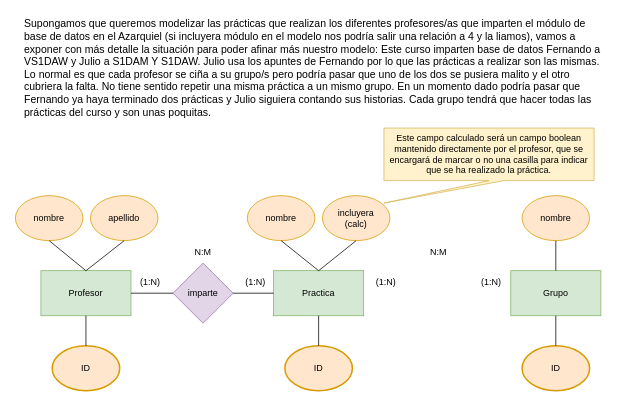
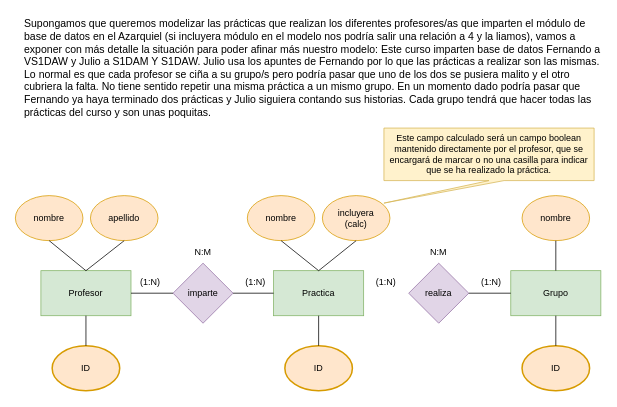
  <mxCell id="0" />
  <mxCell id="1" parent="0" />
  <mxCell id="2" value="Supongamos que queremos modelizar las prácticas que realizan los diferentes profesores/as que imparten el módulo de base de datos en el Azarquiel (si incluyera módulo en el modelo nos podría salir una relación a 4 y la liamos), vamos a exponer con más detalle la situación para poder afinar más nuestro modelo: Este curso imparten base de datos Fernando a VS1DAW y Julio a S1DAM Y S1DAW. Julio usa los apuntes de Fernando por lo que las prácticas a realizar son las mismas. Lo normal es que cada profesor se ciña a su grupo/s pero podría pasar que uno de los dos se pusiera malito y el otro cubriera la falta. No tiene sentido repetir una misma práctica a un mismo grupo. En un momento dado podría pasar que Fernando ya haya terminado dos prácticas y Julio siguiera contando sus historias. Cada grupo tendrá que hacer todas las prácticas del curso y son unas poquitas." style="text;html=1;strokeColor=none;fillColor=none;align=left;verticalAlign=middle;whiteSpace=wrap;rounded=0;fontSize=14;" parent="1" vertex="1"><mxGeometry x="30" y="20" width="770" height="140" as="geometry" /></mxCell>
  <mxCell id="3" value="Profesor" style="rounded=0;whiteSpace=wrap;html=1;fillColor=#d5e8d4;strokeColor=#82b366;" parent="1" vertex="1"><mxGeometry x="54" y="360" width="120" height="60" as="geometry" /></mxCell>
  <mxCell id="4" value="Practica" style="rounded=0;whiteSpace=wrap;html=1;fillColor=#d5e8d4;strokeColor=#82b366;" parent="1" vertex="1"><mxGeometry x="364" y="360" width="120" height="60" as="geometry" /></mxCell>
  <mxCell id="5" value="Grupo" style="rounded=0;whiteSpace=wrap;html=1;fillColor=#d5e8d4;strokeColor=#82b366;" parent="1" vertex="1"><mxGeometry x="680" y="360" width="120" height="60" as="geometry" /></mxCell>
  <mxCell id="6" value="imparte" style="rhombus;whiteSpace=wrap;html=1;fillColor=#e1d5e7;strokeColor=#9673a6;" parent="1" vertex="1"><mxGeometry x="230" y="350" width="80" height="80" as="geometry" /></mxCell>
+ <mxCell id="7" value="realiza" style="rhombus;whiteSpace=wrap;html=1;fillColor=#e1d5e7;strokeColor=#9673a6;" parent="1" vertex="1"><mxGeometry x="544" y="350" width="80" height="80" as="geometry" /></mxCell>
+ <mxCell id="8" value="" style="endArrow=none;html=1;rounded=0;entryX=0;entryY=0.5;entryDx=0;entryDy=0;exitX=1;exitY=0.5;exitDx=0;exitDy=0;" parent="1" source="7" target="5" edge="1"><mxGeometry width="50" height="50" relative="1" as="geometry"><mxPoint x="400" y="430" as="sourcePoint" /><mxPoint x="450" y="380" as="targetPoint" /></mxGeometry></mxCell>
  <mxCell id="9" value="" style="endArrow=none;html=1;rounded=0;exitX=1;exitY=0.5;exitDx=0;exitDy=0;entryX=0;entryY=0.5;entryDx=0;entryDy=0;" parent="1" source="6" target="4" edge="1"><mxGeometry width="50" height="50" relative="1" as="geometry"><mxPoint x="400" y="430" as="sourcePoint" /><mxPoint x="450" y="380" as="targetPoint" /></mxGeometry></mxCell>
  <mxCell id="10" value="" style="endArrow=none;html=1;rounded=0;exitX=1;exitY=0.5;exitDx=0;exitDy=0;entryX=0;entryY=0.5;entryDx=0;entryDy=0;" parent="1" source="3" target="6" edge="1"><mxGeometry width="50" height="50" relative="1" as="geometry"><mxPoint x="400" y="430" as="sourcePoint" /><mxPoint x="230" y="390" as="targetPoint" /></mxGeometry></mxCell>
  <mxCell id="11" value="ID" style="ellipse;whiteSpace=wrap;html=1;strokeWidth=2;fillColor=#ffe6cc;strokeColor=#d79b00;" parent="1" vertex="1"><mxGeometry x="695" y="460" width="90" height="60" as="geometry" /></mxCell>
  <mxCell id="12" value="ID" style="ellipse;whiteSpace=wrap;html=1;strokeWidth=2;fillColor=#ffe6cc;strokeColor=#d79b00;" parent="1" vertex="1"><mxGeometry x="69" y="460" width="90" height="60" as="geometry" /></mxCell>
  <mxCell id="13" value="ID" style="ellipse;whiteSpace=wrap;html=1;strokeWidth=2;fillColor=#ffe6cc;strokeColor=#d79b00;" parent="1" vertex="1"><mxGeometry x="379" y="460" width="90" height="60" as="geometry" /></mxCell>
  <mxCell id="14" value="nombre" style="ellipse;whiteSpace=wrap;html=1;fillColor=#ffe6cc;strokeColor=#d79b00;" parent="1" vertex="1"><mxGeometry x="695" y="260" width="90" height="60" as="geometry" /></mxCell>
  <mxCell id="15" value="nombre" style="ellipse;whiteSpace=wrap;html=1;fillColor=#ffe6cc;strokeColor=#d79b00;" parent="1" vertex="1"><mxGeometry x="329" y="260" width="90" height="60" as="geometry" /></mxCell>
  <mxCell id="16" value="nombre" style="ellipse;whiteSpace=wrap;html=1;fillColor=#ffe6cc;strokeColor=#d79b00;" parent="1" vertex="1"><mxGeometry x="20" y="260" width="90" height="60" as="geometry" /></mxCell>
  <mxCell id="17" value="apellido" style="ellipse;whiteSpace=wrap;html=1;fillColor=#ffe6cc;strokeColor=#d79b00;" parent="1" vertex="1"><mxGeometry x="120" y="260" width="90" height="60" as="geometry" /></mxCell>
  <mxCell id="18" value="incluyera&lt;br&gt;(calc)" style="ellipse;whiteSpace=wrap;html=1;fillColor=#ffe6cc;strokeColor=#d79b00;" parent="1" vertex="1"><mxGeometry x="429" y="260" width="90" height="60" as="geometry" /></mxCell>
  <mxCell id="19" value="" style="endArrow=none;html=1;rounded=0;exitX=0.5;exitY=0;exitDx=0;exitDy=0;entryX=0.5;entryY=1;entryDx=0;entryDy=0;" parent="1" source="4" target="18" edge="1"><mxGeometry width="50" height="50" relative="1" as="geometry"><mxPoint x="400" y="350" as="sourcePoint" /><mxPoint x="450" y="300" as="targetPoint" /></mxGeometry></mxCell>
  <mxCell id="20" value="" style="endArrow=none;html=1;rounded=0;exitX=0.5;exitY=0;exitDx=0;exitDy=0;entryX=0.5;entryY=1;entryDx=0;entryDy=0;" parent="1" source="4" target="15" edge="1"><mxGeometry width="50" height="50" relative="1" as="geometry"><mxPoint x="400" y="350" as="sourcePoint" /><mxPoint x="450" y="300" as="targetPoint" /></mxGeometry></mxCell>
  <mxCell id="21" value="" style="endArrow=none;html=1;rounded=0;entryX=0.5;entryY=1;entryDx=0;entryDy=0;exitX=0.5;exitY=0;exitDx=0;exitDy=0;" parent="1" source="5" target="14" edge="1"><mxGeometry width="50" height="50" relative="1" as="geometry"><mxPoint x="400" y="350" as="sourcePoint" /><mxPoint x="450" y="300" as="targetPoint" /></mxGeometry></mxCell>
  <mxCell id="22" value="" style="endArrow=none;html=1;rounded=0;entryX=0.5;entryY=0;entryDx=0;entryDy=0;exitX=0.5;exitY=1;exitDx=0;exitDy=0;" parent="1" source="5" target="11" edge="1"><mxGeometry width="50" height="50" relative="1" as="geometry"><mxPoint x="400" y="350" as="sourcePoint" /><mxPoint x="450" y="300" as="targetPoint" /></mxGeometry></mxCell>
  <mxCell id="23" value="" style="endArrow=none;html=1;rounded=0;entryX=0.5;entryY=0;entryDx=0;entryDy=0;exitX=0.5;exitY=1;exitDx=0;exitDy=0;" parent="1" source="4" target="13" edge="1"><mxGeometry width="50" height="50" relative="1" as="geometry"><mxPoint x="400" y="350" as="sourcePoint" /><mxPoint x="450" y="300" as="targetPoint" /></mxGeometry></mxCell>
  <mxCell id="24" value="" style="endArrow=none;html=1;rounded=0;entryX=0.5;entryY=0;entryDx=0;entryDy=0;exitX=0.5;exitY=1;exitDx=0;exitDy=0;" parent="1" source="3" target="12" edge="1"><mxGeometry width="50" height="50" relative="1" as="geometry"><mxPoint x="400" y="350" as="sourcePoint" /><mxPoint x="450" y="300" as="targetPoint" /></mxGeometry></mxCell>
  <mxCell id="25" value="" style="endArrow=none;html=1;rounded=0;entryX=0.5;entryY=1;entryDx=0;entryDy=0;exitX=0.5;exitY=0;exitDx=0;exitDy=0;" parent="1" source="3" target="17" edge="1"><mxGeometry width="50" height="50" relative="1" as="geometry"><mxPoint x="400" y="350" as="sourcePoint" /><mxPoint x="450" y="300" as="targetPoint" /></mxGeometry></mxCell>
  <mxCell id="26" value="" style="endArrow=none;html=1;rounded=0;exitX=0.5;exitY=0;exitDx=0;exitDy=0;entryX=0.5;entryY=1;entryDx=0;entryDy=0;" parent="1" source="3" target="16" edge="1"><mxGeometry width="50" height="50" relative="1" as="geometry"><mxPoint x="400" y="350" as="sourcePoint" /><mxPoint x="450" y="300" as="targetPoint" /></mxGeometry></mxCell>
  <mxCell id="27" value="Este campo calculado será un campo boolean mantenido directamente por el profesor, que se encargará de marcar o no una casilla para indicar que se ha realizado la práctica." style="shape=callout;whiteSpace=wrap;html=1;perimeter=calloutPerimeter;direction=east;position2=0;fontStyle=0;fillColor=#fff2cc;strokeColor=#d6b656;" parent="1" vertex="1"><mxGeometry x="511" y="170" width="280" height="100" as="geometry" /></mxCell>
  <mxCell id="28" value="(1:N)" style="text;html=1;strokeColor=none;fillColor=none;align=center;verticalAlign=middle;whiteSpace=wrap;rounded=0;" parent="1" vertex="1"><mxGeometry x="170" y="360" width="60" height="30" as="geometry" /></mxCell>
  <mxCell id="29" value="(1:N)" style="text;html=1;strokeColor=none;fillColor=none;align=center;verticalAlign=middle;whiteSpace=wrap;rounded=0;" parent="1" vertex="1"><mxGeometry x="310" y="360" width="60" height="30" as="geometry" /></mxCell>
  <mxCell id="30" value="N:M" style="text;html=1;strokeColor=none;fillColor=none;align=center;verticalAlign=middle;whiteSpace=wrap;rounded=0;" parent="1" vertex="1"><mxGeometry x="240" y="320" width="60" height="30" as="geometry" /></mxCell>
  <mxCell id="31" value="(1:N)" style="text;html=1;strokeColor=none;fillColor=none;align=center;verticalAlign=middle;whiteSpace=wrap;rounded=0;" parent="1" vertex="1"><mxGeometry x="484" y="360" width="60" height="30" as="geometry" /></mxCell>
  <mxCell id="32" value="(1:N)" style="text;html=1;strokeColor=none;fillColor=none;align=center;verticalAlign=middle;whiteSpace=wrap;rounded=0;" parent="1" vertex="1"><mxGeometry x="624" y="360" width="60" height="30" as="geometry" /></mxCell>
  <mxCell id="33" value="N:M" style="text;html=1;strokeColor=none;fillColor=none;align=center;verticalAlign=middle;whiteSpace=wrap;rounded=0;" parent="1" vertex="1"><mxGeometry x="554" y="320" width="60" height="30" as="geometry" /></mxCell>
